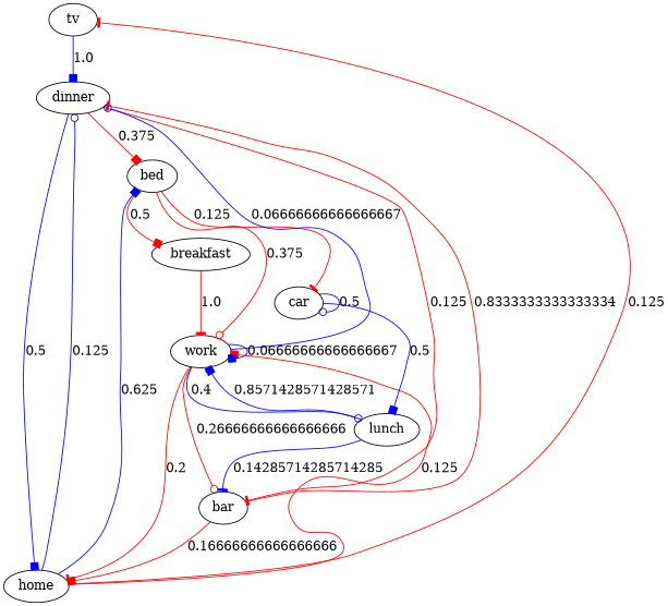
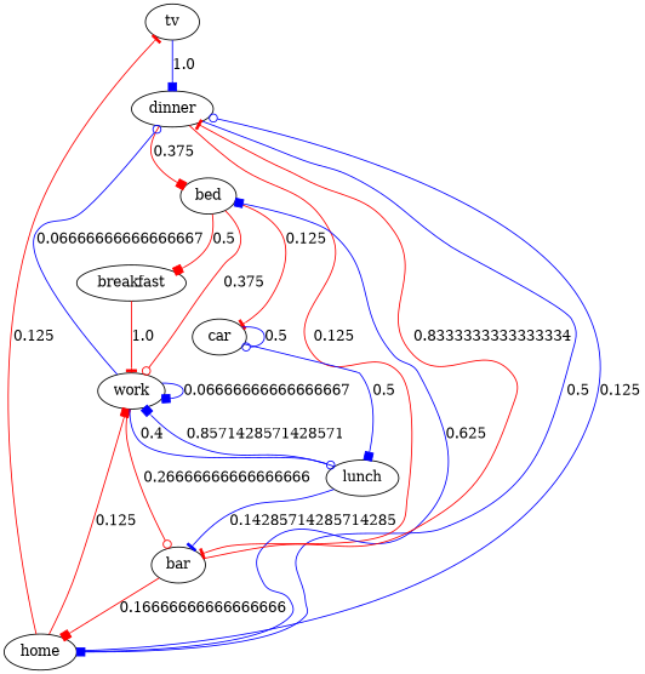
  digraph {
    edge [arrowhead=box color=red weight=0.125]
    tv
    dinner
    bed
    home
    bar
    breakfast
    work
    car
    lunch
    tv -> dinner [color=blue label=1.0 weight=1.0]
    dinner -> bed [label=0.375 weight=0.375]
    dinner -> home [color=blue label=0.5 weight=0.5]
    dinner -> bar [arrowhead=tee label=0.125]
    bed -> breakfast [label=0.5 weight=0.5]
    bed -> work [arrowhead=odot label=0.375 weight=0.375]
    bed -> car [arrowhead=tee label=0.125]
    home -> tv [arrowhead=tee label=0.125]
    home -> dinner [arrowhead=odot color=blue label=0.125]
    home -> bed [color=blue label=0.625 weight=0.625]
    home -> work [label=0.125]
    bar -> dinner [arrowhead=tee label=0.8333333333333334 weight=0.8333333333333334]
    bar -> home [label=0.16666666666666666 weight=0.16666666666666666]
    breakfast -> work [arrowhead=tee label=1.0 weight=1.0]
    work -> dinner [arrowhead=odot color=blue label=0.06666666666666667 weight=0.06666666666666667]
-   work -> home [arrowhead=tee label=0.2 weight=0.2]
    work -> bar [arrowhead=odot label=0.26666666666666666 weight=0.26666666666666666]
    work -> work [color=blue label=0.06666666666666667 weight=0.06666666666666667]
    work -> lunch [arrowhead=odot color=blue label=0.4 weight=0.4]
    car -> car [arrowhead=odot color=blue label=0.5 weight=0.5]
    car -> lunch [color=blue label=0.5 weight=0.5]
    lunch -> bar [arrowhead=tee color=blue label=0.14285714285714285 weight=0.14285714285714285]
    lunch -> work [color=blue label=0.8571428571428571 weight=0.8571428571428571]
  }
